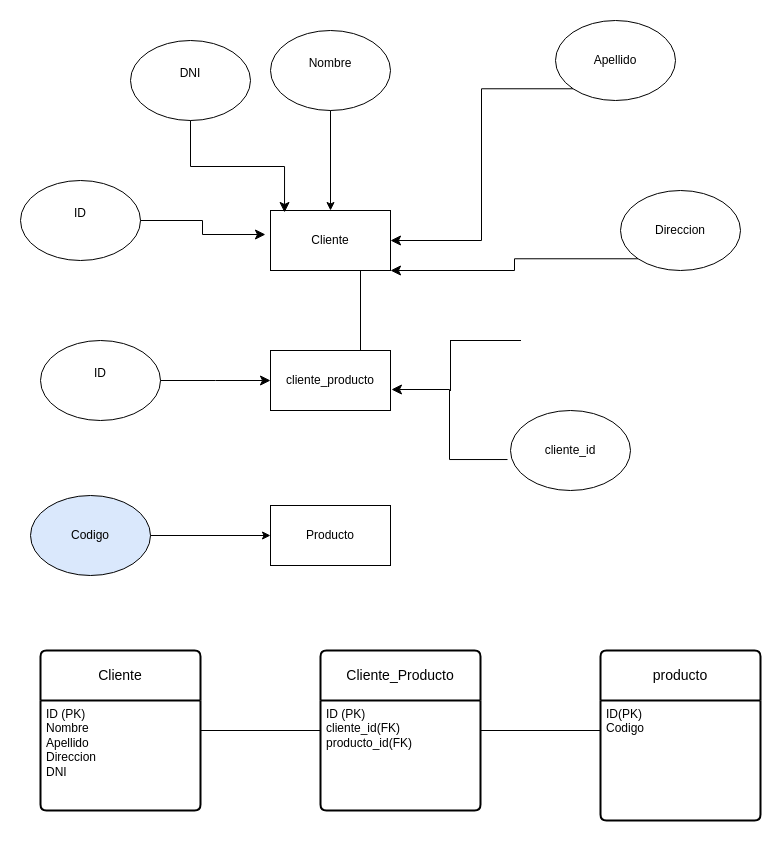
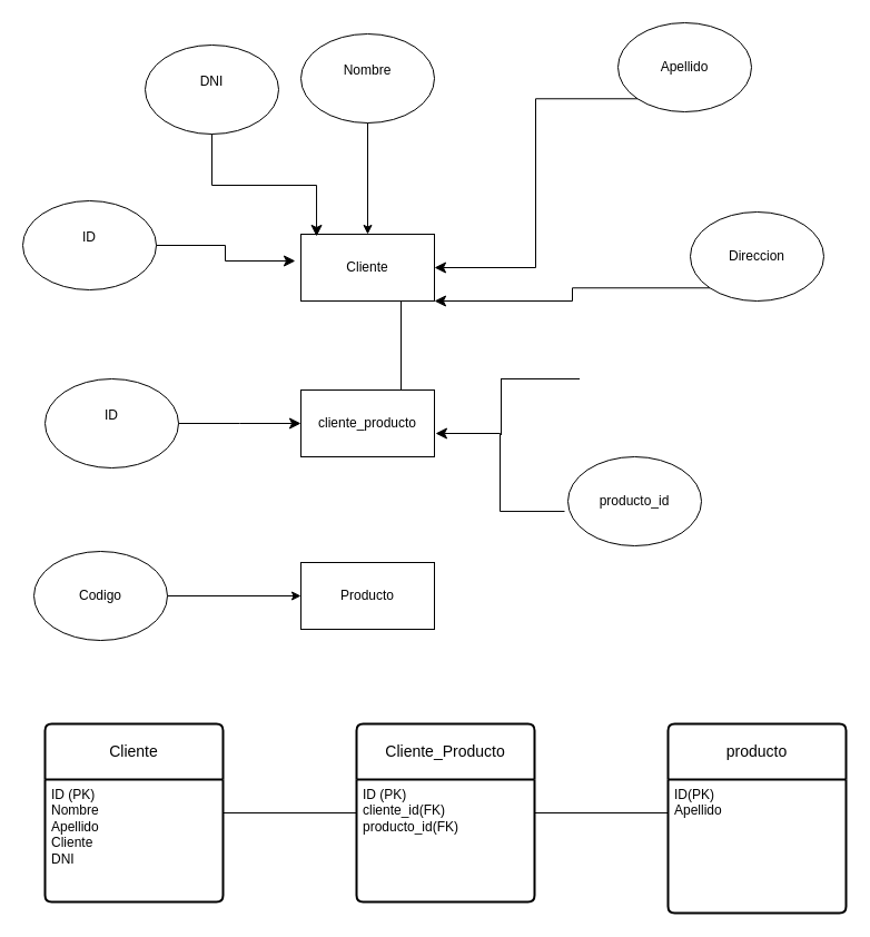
  <mxCell id="0" />
  <mxCell id="1" parent="0" />
  <mxCell id="2" value="DNI&lt;div&gt;&lt;br&gt;&lt;/div&gt;" style="ellipse;whiteSpace=wrap;html=1;" vertex="1" parent="1"><mxGeometry x="130" y="40" width="120" height="80" as="geometry" /></mxCell>
  <mxCell id="3" value="&lt;div&gt;Nombre&lt;/div&gt;&lt;div&gt;&lt;br&gt;&lt;/div&gt;" style="ellipse;whiteSpace=wrap;html=1;" vertex="1" parent="1"><mxGeometry x="270" y="30" width="120" height="80" as="geometry" /></mxCell>
  <mxCell id="4" value="Apellido" style="ellipse;whiteSpace=wrap;html=1;" vertex="1" parent="1"><mxGeometry x="555" y="20" width="120" height="80" as="geometry" /></mxCell>
  <mxCell id="5" value="Direccion" style="ellipse;whiteSpace=wrap;html=1;" vertex="1" parent="1"><mxGeometry x="620" y="190" width="120" height="80" as="geometry" /></mxCell>
  <mxCell id="6" value="Cliente" style="rounded=0;whiteSpace=wrap;html=1;" vertex="1" parent="1"><mxGeometry x="270" y="210" width="120" height="60" as="geometry" /></mxCell>
  <mxCell id="7" value="" style="edgeStyle=elbowEdgeStyle;elbow=vertical;endArrow=classic;html=1;curved=0;rounded=0;endSize=8;startSize=8;exitX=0.5;exitY=1;exitDx=0;exitDy=0;entryX=0.117;entryY=0.033;entryDx=0;entryDy=0;entryPerimeter=0;" edge="1" parent="1" source="2" target="6"><mxGeometry width="50" height="50" relative="1" as="geometry"><mxPoint x="390" y="210" as="sourcePoint" /><mxPoint x="440" y="160" as="targetPoint" /></mxGeometry></mxCell>
  <mxCell id="8" value="" style="edgeStyle=elbowEdgeStyle;elbow=horizontal;endArrow=classic;html=1;curved=0;rounded=0;endSize=8;startSize=8;exitX=0;exitY=1;exitDx=0;exitDy=0;entryX=1;entryY=0.5;entryDx=0;entryDy=0;" edge="1" parent="1" source="4" target="6"><mxGeometry width="50" height="50" relative="1" as="geometry"><mxPoint x="390" y="210" as="sourcePoint" /><mxPoint x="440" y="160" as="targetPoint" /></mxGeometry></mxCell>
  <mxCell id="9" value="" style="endArrow=classic;html=1;rounded=0;exitX=0.5;exitY=1;exitDx=0;exitDy=0;entryX=0.5;entryY=0;entryDx=0;entryDy=0;" edge="1" parent="1" source="3" target="6"><mxGeometry width="50" height="50" relative="1" as="geometry"><mxPoint x="390" y="210" as="sourcePoint" /><mxPoint x="440" y="160" as="targetPoint" /></mxGeometry></mxCell>
  <mxCell id="10" value="" style="edgeStyle=elbowEdgeStyle;elbow=horizontal;endArrow=classic;html=1;curved=0;rounded=0;endSize=8;startSize=8;exitX=0;exitY=1;exitDx=0;exitDy=0;entryX=1.008;entryY=0.9;entryDx=0;entryDy=0;entryPerimeter=0;" edge="1" parent="1" source="5"><mxGeometry width="50" height="50" relative="1" as="geometry"><mxPoint x="672.08" y="329.04" as="sourcePoint" /><mxPoint x="390" y="270" as="targetPoint" /></mxGeometry></mxCell>
  <mxCell id="11" value="ID&lt;div&gt;&lt;br&gt;&lt;/div&gt;" style="ellipse;whiteSpace=wrap;html=1;" vertex="1" parent="1"><mxGeometry x="20" y="180" width="120" height="80" as="geometry" /></mxCell>
  <mxCell id="12" value="" style="edgeStyle=elbowEdgeStyle;elbow=horizontal;endArrow=classic;html=1;curved=0;rounded=0;endSize=8;startSize=8;entryX=-0.042;entryY=0.4;entryDx=0;entryDy=0;entryPerimeter=0;" edge="1" parent="1" source="11" target="6"><mxGeometry width="50" height="50" relative="1" as="geometry"><mxPoint x="360" y="360" as="sourcePoint" /><mxPoint x="410" y="310" as="targetPoint" /></mxGeometry></mxCell>
  <mxCell id="13" value="ID&lt;div&gt;&lt;br&gt;&lt;/div&gt;" style="ellipse;whiteSpace=wrap;html=1;" vertex="1" parent="1"><mxGeometry x="40" y="340" width="120" height="80" as="geometry" /></mxCell>
- <mxCell id="14" value="cliente_id" style="ellipse;whiteSpace=wrap;html=1;" vertex="1" parent="1"><mxGeometry x="510" y="410" width="120" height="80" as="geometry" /></mxCell>
+ <mxCell id="14" value="producto_id" style="ellipse;whiteSpace=wrap;html=1;" vertex="1" parent="1"><mxGeometry x="510" y="410" width="120" height="80" as="geometry" /></mxCell>
  <mxCell id="15" style="edgeStyle=orthogonalEdgeStyle;rounded=0;orthogonalLoop=1;jettySize=auto;html=1;" edge="1" parent="1"><mxGeometry relative="1" as="geometry"><mxPoint x="430" y="410" as="targetPoint" /><mxPoint x="430" y="410" as="sourcePoint" /></mxGeometry></mxCell>
  <mxCell id="16" value="&lt;div&gt;cliente_producto&lt;/div&gt;" style="rounded=0;whiteSpace=wrap;html=1;" vertex="1" parent="1"><mxGeometry x="270" y="350" width="120" height="60" as="geometry" /></mxCell>
  <mxCell id="17" value="" style="edgeStyle=elbowEdgeStyle;elbow=horizontal;endArrow=classic;html=1;curved=0;rounded=0;endSize=8;startSize=8;exitX=1;exitY=0.5;exitDx=0;exitDy=0;" edge="1" parent="1" source="13"><mxGeometry width="50" height="50" relative="1" as="geometry"><mxPoint x="30" y="420" as="sourcePoint" /><mxPoint x="270" y="380" as="targetPoint" /></mxGeometry></mxCell>
  <mxCell id="18" value="" style="endArrow=none;html=1;rounded=0;exitX=0.75;exitY=0;exitDx=0;exitDy=0;entryX=0.75;entryY=1;entryDx=0;entryDy=0;" edge="1" parent="1" source="16" target="6"><mxGeometry width="50" height="50" relative="1" as="geometry"><mxPoint x="360" y="360" as="sourcePoint" /><mxPoint x="410" y="310" as="targetPoint" /></mxGeometry></mxCell>
- <mxCell id="19" value="Codigo" style="ellipse;whiteSpace=wrap;html=1;fillColor=#dae8fc;" vertex="1" parent="1"><mxGeometry x="30" y="495" width="120" height="80" as="geometry" /></mxCell>
+ <mxCell id="19" value="Codigo" style="ellipse;whiteSpace=wrap;html=1;" vertex="1" parent="1"><mxGeometry x="30" y="495" width="120" height="80" as="geometry" /></mxCell>
  <mxCell id="20" value="Producto" style="rounded=0;whiteSpace=wrap;html=1;" vertex="1" parent="1"><mxGeometry x="270" y="505" width="120" height="60" as="geometry" /></mxCell>
  <mxCell id="21" value="" style="endArrow=classic;html=1;rounded=0;exitX=1;exitY=0.5;exitDx=0;exitDy=0;entryX=0;entryY=0.5;entryDx=0;entryDy=0;" edge="1" parent="1" source="19" target="20"><mxGeometry width="50" height="50" relative="1" as="geometry"><mxPoint x="360" y="360" as="sourcePoint" /><mxPoint x="410" y="310" as="targetPoint" /></mxGeometry></mxCell>
  <mxCell id="22" value="" style="edgeStyle=elbowEdgeStyle;elbow=horizontal;endArrow=classic;html=1;curved=0;rounded=0;endSize=8;startSize=8;exitX=-0.025;exitY=0.613;exitDx=0;exitDy=0;exitPerimeter=0;entryX=1.008;entryY=0.65;entryDx=0;entryDy=0;entryPerimeter=0;" edge="1" parent="1" source="14" target="16"><mxGeometry width="50" height="50" relative="1" as="geometry"><mxPoint x="360" y="360" as="sourcePoint" /><mxPoint x="410" y="310" as="targetPoint" /></mxGeometry></mxCell>
  <mxCell id="23" value="" style="shape=partialRectangle;whiteSpace=wrap;html=1;bottom=0;right=0;fillColor=none;" vertex="1" parent="1"><mxGeometry x="450" y="340" width="70" height="50" as="geometry" /></mxCell>
  <mxCell id="24" value="Cliente" style="swimlane;childLayout=stackLayout;horizontal=1;startSize=50;horizontalStack=0;rounded=1;fontSize=14;fontStyle=0;strokeWidth=2;resizeParent=0;resizeLast=1;shadow=0;dashed=0;align=center;arcSize=4;whiteSpace=wrap;html=1;" vertex="1" parent="1"><mxGeometry x="40" y="650" width="160" height="160" as="geometry" /></mxCell>
- <mxCell id="25" value="ID (PK)&lt;div&gt;Nombre&lt;/div&gt;&lt;div&gt;Apellido&lt;/div&gt;&lt;div&gt;Direccion&lt;/div&gt;&lt;div&gt;DNI&lt;/div&gt;" style="align=left;strokeColor=none;fillColor=none;spacingLeft=4;fontSize=12;verticalAlign=top;resizable=0;rotatable=0;part=1;html=1;" vertex="1" parent="24"><mxGeometry y="50" width="160" height="110" as="geometry" /></mxCell>
+ <mxCell id="25" value="ID (PK)&lt;div&gt;Nombre&lt;/div&gt;&lt;div&gt;Apellido&lt;/div&gt;&lt;div&gt;Cliente&lt;/div&gt;&lt;div&gt;DNI&lt;/div&gt;" style="align=left;strokeColor=none;fillColor=none;spacingLeft=4;fontSize=12;verticalAlign=top;resizable=0;rotatable=0;part=1;html=1;" vertex="1" parent="24"><mxGeometry y="50" width="160" height="110" as="geometry" /></mxCell>
  <mxCell id="26" value="Cliente_Producto" style="swimlane;childLayout=stackLayout;horizontal=1;startSize=50;horizontalStack=0;rounded=1;fontSize=14;fontStyle=0;strokeWidth=2;resizeParent=0;resizeLast=1;shadow=0;dashed=0;align=center;arcSize=4;whiteSpace=wrap;html=1;" vertex="1" parent="1"><mxGeometry x="320" y="650" width="160" height="160" as="geometry" /></mxCell>
  <mxCell id="27" value="ID (PK)&lt;div&gt;cliente_id(FK)&lt;/div&gt;&lt;div&gt;producto_id(FK)&lt;/div&gt;" style="align=left;strokeColor=none;fillColor=none;spacingLeft=4;fontSize=12;verticalAlign=top;resizable=0;rotatable=0;part=1;html=1;" vertex="1" parent="26"><mxGeometry y="50" width="160" height="110" as="geometry" /></mxCell>
  <mxCell id="28" value="producto" style="swimlane;childLayout=stackLayout;horizontal=1;startSize=50;horizontalStack=0;rounded=1;fontSize=14;fontStyle=0;strokeWidth=2;resizeParent=0;resizeLast=1;shadow=0;dashed=0;align=center;arcSize=4;whiteSpace=wrap;html=1;" vertex="1" parent="1"><mxGeometry x="600" y="650" width="160" height="170" as="geometry" /></mxCell>
- <mxCell id="29" value="ID(PK)&lt;div&gt;Codigo&lt;/div&gt;" style="align=left;strokeColor=none;fillColor=none;spacingLeft=4;fontSize=12;verticalAlign=top;resizable=0;rotatable=0;part=1;html=1;" vertex="1" parent="28"><mxGeometry y="50" width="160" height="120" as="geometry" /></mxCell>
+ <mxCell id="29" value="ID(PK)&lt;div&gt;Apellido&lt;/div&gt;" style="align=left;strokeColor=none;fillColor=none;spacingLeft=4;fontSize=12;verticalAlign=top;resizable=0;rotatable=0;part=1;html=1;" vertex="1" parent="28"><mxGeometry y="50" width="160" height="120" as="geometry" /></mxCell>
  <mxCell id="30" value="" style="line;strokeWidth=1;rotatable=0;dashed=0;labelPosition=right;align=left;verticalAlign=middle;spacingTop=0;spacingLeft=6;points=[];portConstraint=eastwest;" vertex="1" parent="1"><mxGeometry x="200" y="725" width="120" height="10" as="geometry" /></mxCell>
  <mxCell id="31" value="" style="line;strokeWidth=1;rotatable=0;dashed=0;labelPosition=right;align=left;verticalAlign=middle;spacingTop=0;spacingLeft=6;points=[];portConstraint=eastwest;" vertex="1" parent="1"><mxGeometry x="480" y="725" width="120" height="10" as="geometry" /></mxCell>
